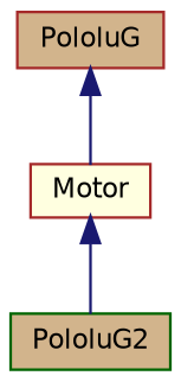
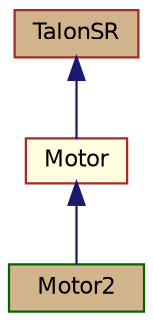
  digraph {
    node [color=brown fillcolor=tan fontname=Helvetica fontsize=10 shape=record style=filled]
    edge [color=midnightblue dir=back fontname=Helvetica fontsize=10 labelfontname=Helvetica labelfontsize=10 style=solid]
    n1 [fillcolor=lightyellow fontcolor=black height=0.2 label=Motor width=0.4]
-   n2 [color=darkgreen height=0.2 label=PololuG2 width=0.4]
-   n3 [height=0.2 label=PololuG width=0.4]
+   n2 [color=darkgreen height=0.2 label=Motor2 width=0.4]
+   n3 [height=0.2 label=TalonSR width=0.4]
    n1 -> n2
    n3 -> n1
  }
